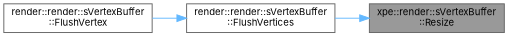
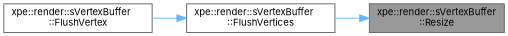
  digraph {
    fontname=Inter
    rankdir=RL
    node [color=grey40 fillcolor=white fontname=Inter fontsize=10 shape=box style=filled]
    edge [color=steelblue1 dir=back fontname=Inter fontsize=10 labelfontname=Helvetica labelfontsize=10 style=solid]
    n1 [color=gray40 fillcolor=grey60 fontcolor=black height=0.2 label="xpe::render::sVertexBuffer\l::Resize" width=0.4]
-   n2 [height=0.2 label="render::render::sVertexBuffer\l::FlushVertices" width=0.4]
-   n3 [height=0.2 label="render::render::sVertexBuffer\l::FlushVertex" width=0.4]
+   n2 [height=0.2 label="xpe::render::sVertexBuffer\l::FlushVertices" width=0.4]
+   n3 [height=0.2 label="xpe::render::sVertexBuffer\l::FlushVertex" width=0.4]
    n1 -> n2
    n2 -> n3
  }
